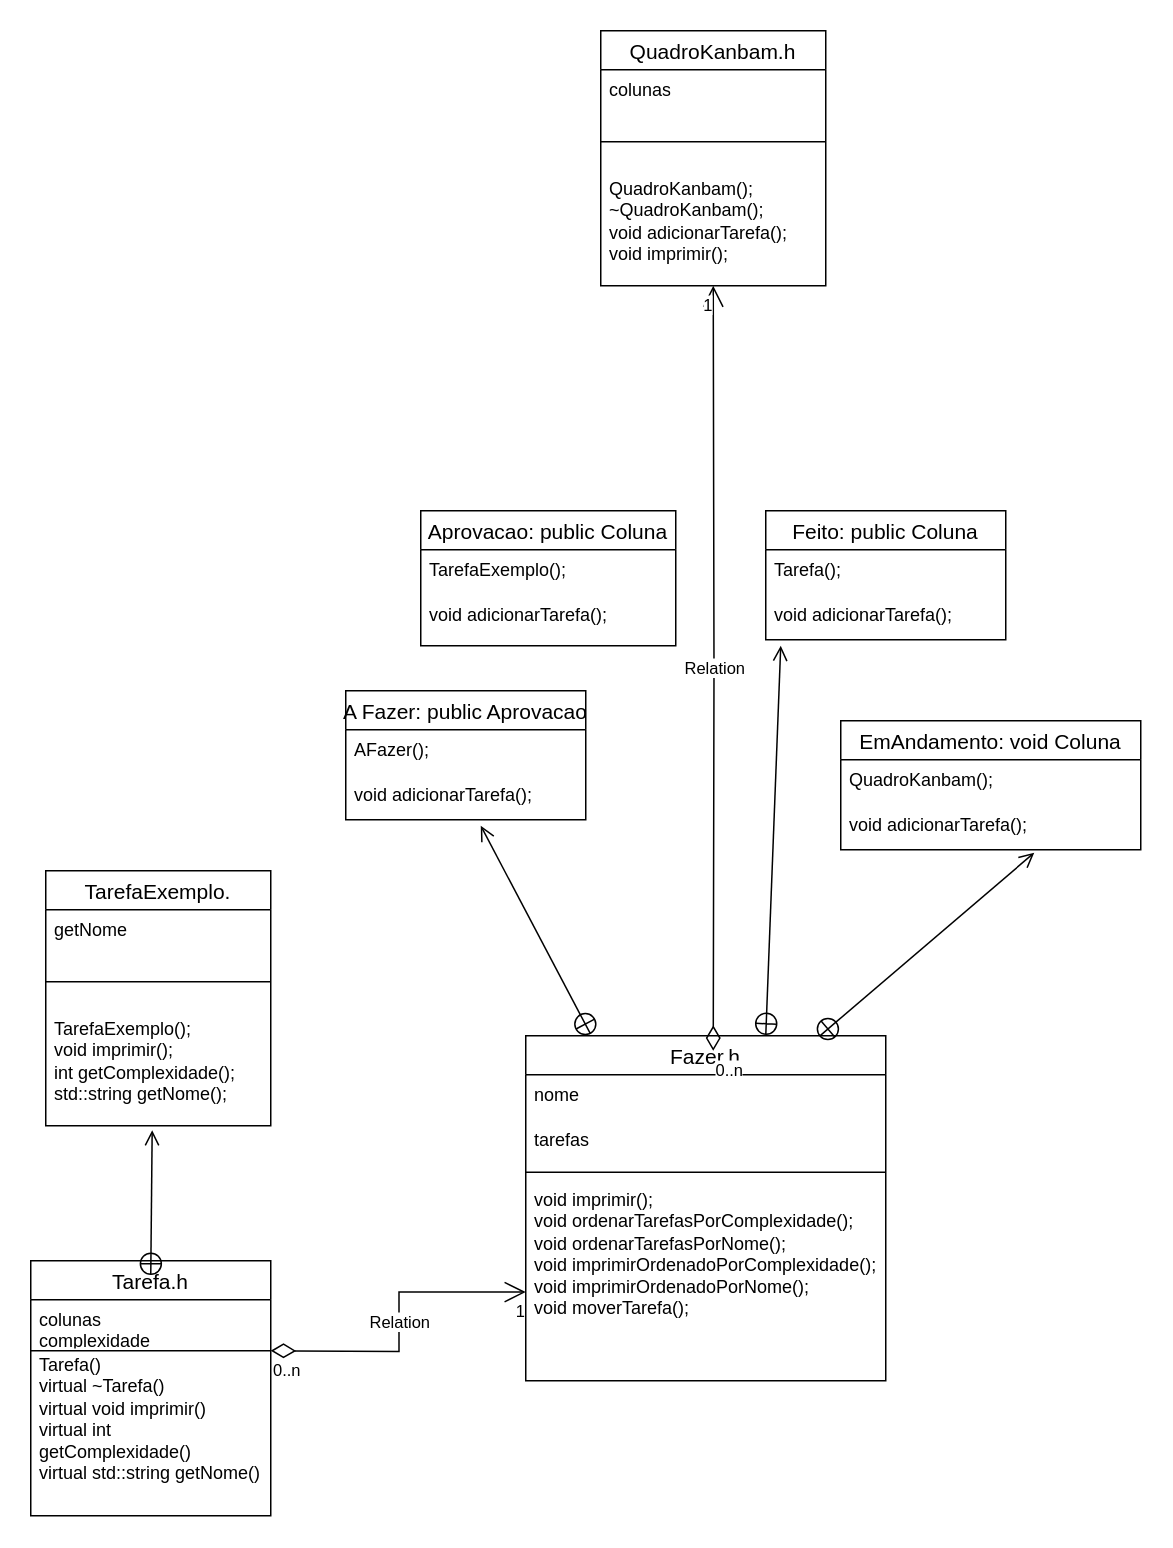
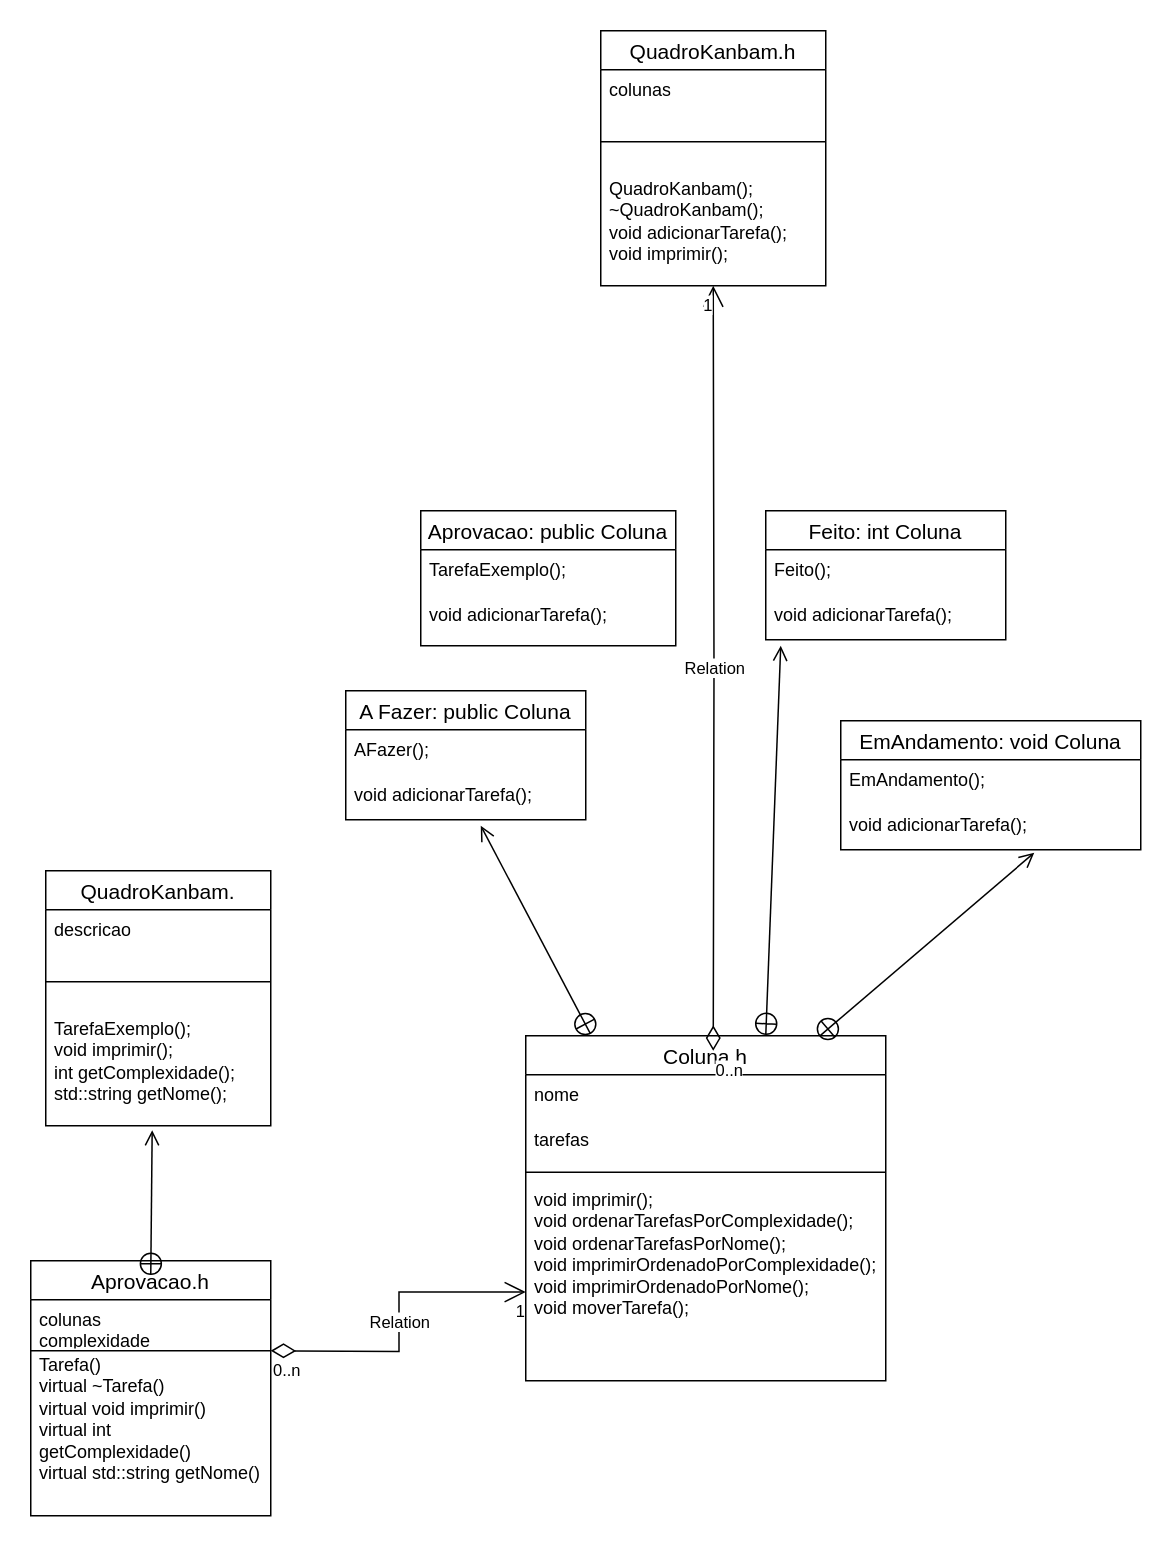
  <mxCell id="0" />
  <mxCell id="1" parent="0" />
- <mxCell id="2" value="Tarefa.h" style="swimlane;fontStyle=0;childLayout=stackLayout;horizontal=1;startSize=26;horizontalStack=0;resizeParent=1;resizeParentMax=0;resizeLast=0;collapsible=1;marginBottom=0;align=center;fontSize=14;" parent="1" vertex="1"><mxGeometry x="20" y="840" width="160" height="170" as="geometry" /></mxCell>
+ <mxCell id="2" value="Aprovacao.h" style="swimlane;fontStyle=0;childLayout=stackLayout;horizontal=1;startSize=26;horizontalStack=0;resizeParent=1;resizeParentMax=0;resizeLast=0;collapsible=1;marginBottom=0;align=center;fontSize=14;" parent="1" vertex="1"><mxGeometry x="20" y="840" width="160" height="170" as="geometry" /></mxCell>
  <mxCell id="3" value="&lt;div&gt;colunas&lt;/div&gt;&lt;div&gt;complexidade&lt;br&gt;&lt;/div&gt;&lt;div&gt;&lt;br&gt;&lt;/div&gt;&lt;div&gt;&lt;br&gt;&lt;/div&gt;&lt;div&gt;&lt;br&gt;&lt;/div&gt;&lt;div&gt;&lt;br&gt;&lt;/div&gt;" style="text;strokeColor=none;fillColor=none;spacingLeft=4;spacingRight=4;overflow=hidden;rotatable=0;points=[[0,0.5],[1,0.5]];portConstraint=eastwest;fontSize=12;whiteSpace=wrap;html=1;" parent="2" vertex="1"><mxGeometry y="26" width="160" height="30" as="geometry" /></mxCell>
  <mxCell id="4" value="&lt;div&gt;Tarefa()&lt;/div&gt;&lt;div&gt;virtual ~Tarefa()&lt;/div&gt;&lt;div&gt;virtual void imprimir()&lt;/div&gt;&lt;div&gt;virtual int getComplexidade()&lt;/div&gt;&lt;div&gt;virtual std::string getNome()&lt;br&gt;&lt;/div&gt;" style="text;strokeColor=none;fillColor=none;spacingLeft=4;spacingRight=4;overflow=hidden;rotatable=0;points=[[0,0.5],[1,0.5]];portConstraint=eastwest;fontSize=12;whiteSpace=wrap;html=1;" parent="2" vertex="1"><mxGeometry y="56" width="160" height="114" as="geometry" /></mxCell>
  <mxCell id="5" value="" style="endArrow=none;html=1;rounded=0;" parent="1" edge="1"><mxGeometry relative="1" as="geometry"><mxPoint x="20" y="900" as="sourcePoint" /><mxPoint x="180" y="900" as="targetPoint" /></mxGeometry></mxCell>
- <mxCell id="6" value="Fazer.h" style="swimlane;fontStyle=0;childLayout=stackLayout;horizontal=1;startSize=26;horizontalStack=0;resizeParent=1;resizeParentMax=0;resizeLast=0;collapsible=1;marginBottom=0;align=center;fontSize=14;" parent="1" vertex="1"><mxGeometry x="350" y="690" width="240" height="230" as="geometry" /></mxCell>
+ <mxCell id="6" value="Coluna.h" style="swimlane;fontStyle=0;childLayout=stackLayout;horizontal=1;startSize=26;horizontalStack=0;resizeParent=1;resizeParentMax=0;resizeLast=0;collapsible=1;marginBottom=0;align=center;fontSize=14;" parent="1" vertex="1"><mxGeometry x="350" y="690" width="240" height="230" as="geometry" /></mxCell>
  <mxCell id="7" value="nome" style="text;strokeColor=none;fillColor=none;spacingLeft=4;spacingRight=4;overflow=hidden;rotatable=0;points=[[0,0.5],[1,0.5]];portConstraint=eastwest;fontSize=12;whiteSpace=wrap;html=1;" parent="6" vertex="1"><mxGeometry y="26" width="240" height="30" as="geometry" /></mxCell>
  <mxCell id="8" value="tarefas" style="text;strokeColor=none;fillColor=none;spacingLeft=4;spacingRight=4;overflow=hidden;rotatable=0;points=[[0,0.5],[1,0.5]];portConstraint=eastwest;fontSize=12;whiteSpace=wrap;html=1;" parent="6" vertex="1"><mxGeometry y="56" width="240" height="30" as="geometry" /></mxCell>
  <mxCell id="9" value="" style="line;strokeWidth=1;rotatable=0;dashed=0;labelPosition=right;align=left;verticalAlign=middle;spacingTop=0;spacingLeft=6;points=[];portConstraint=eastwest;" parent="6" vertex="1"><mxGeometry y="86" width="240" height="10" as="geometry" /></mxCell>
  <mxCell id="10" value="void imprimir();&lt;br&gt;void ordenarTarefasPorComplexidade();&lt;br&gt;void ordenarTarefasPorNome();&lt;br&gt;void imprimirOrdenadoPorComplexidade();&lt;br&gt;void imprimirOrdenadoPorNome();&lt;br&gt;void moverTarefa();&lt;br&gt;" style="text;strokeColor=none;fillColor=none;spacingLeft=4;spacingRight=4;overflow=hidden;rotatable=0;points=[[0,0.5],[1,0.5]];portConstraint=eastwest;fontSize=12;whiteSpace=wrap;html=1;" parent="6" vertex="1"><mxGeometry y="96" width="240" height="134" as="geometry" /></mxCell>
- <mxCell id="11" value="TarefaExemplo." style="swimlane;fontStyle=0;childLayout=stackLayout;horizontal=1;startSize=26;horizontalStack=0;resizeParent=1;resizeParentMax=0;resizeLast=0;collapsible=1;marginBottom=0;align=center;fontSize=14;" vertex="1" parent="1"><mxGeometry x="30" y="580" width="150" height="170" as="geometry" /></mxCell>
- <mxCell id="12" value="getNome" style="text;strokeColor=none;fillColor=none;spacingLeft=4;spacingRight=4;overflow=hidden;rotatable=0;points=[[0,0.5],[1,0.5]];portConstraint=eastwest;fontSize=12;whiteSpace=wrap;html=1;" vertex="1" parent="11"><mxGeometry y="26" width="150" height="30" as="geometry" /></mxCell>
+ <mxCell id="11" value="QuadroKanbam." style="swimlane;fontStyle=0;childLayout=stackLayout;horizontal=1;startSize=26;horizontalStack=0;resizeParent=1;resizeParentMax=0;resizeLast=0;collapsible=1;marginBottom=0;align=center;fontSize=14;" vertex="1" parent="1"><mxGeometry x="30" y="580" width="150" height="170" as="geometry" /></mxCell>
+ <mxCell id="12" value="descricao" style="text;strokeColor=none;fillColor=none;spacingLeft=4;spacingRight=4;overflow=hidden;rotatable=0;points=[[0,0.5],[1,0.5]];portConstraint=eastwest;fontSize=12;whiteSpace=wrap;html=1;" vertex="1" parent="11"><mxGeometry y="26" width="150" height="30" as="geometry" /></mxCell>
  <mxCell id="13" value="" style="line;strokeWidth=1;rotatable=0;dashed=0;labelPosition=right;align=left;verticalAlign=middle;spacingTop=0;spacingLeft=6;points=[];portConstraint=eastwest;" vertex="1" parent="11"><mxGeometry y="56" width="150" height="36" as="geometry" /></mxCell>
  <mxCell id="14" value="TarefaExemplo();&lt;br&gt;void imprimir();&lt;br&gt;int getComplexidade();&lt;br&gt;std::string getNome();" style="text;strokeColor=none;fillColor=none;spacingLeft=4;spacingRight=4;overflow=hidden;rotatable=0;points=[[0,0.5],[1,0.5]];portConstraint=eastwest;fontSize=12;whiteSpace=wrap;html=1;" vertex="1" parent="11"><mxGeometry y="92" width="150" height="78" as="geometry" /></mxCell>
- <mxCell id="15" value="A Fazer: public Aprovacao" style="swimlane;fontStyle=0;childLayout=stackLayout;horizontal=1;startSize=26;horizontalStack=0;resizeParent=1;resizeParentMax=0;resizeLast=0;collapsible=1;marginBottom=0;align=center;fontSize=14;" vertex="1" parent="1"><mxGeometry x="230" y="460" width="160" height="86" as="geometry" /></mxCell>
+ <mxCell id="15" value="A Fazer: public Coluna" style="swimlane;fontStyle=0;childLayout=stackLayout;horizontal=1;startSize=26;horizontalStack=0;resizeParent=1;resizeParentMax=0;resizeLast=0;collapsible=1;marginBottom=0;align=center;fontSize=14;" vertex="1" parent="1"><mxGeometry x="230" y="460" width="160" height="86" as="geometry" /></mxCell>
  <mxCell id="16" value="AFazer();" style="text;strokeColor=none;fillColor=none;spacingLeft=4;spacingRight=4;overflow=hidden;rotatable=0;points=[[0,0.5],[1,0.5]];portConstraint=eastwest;fontSize=12;whiteSpace=wrap;html=1;" vertex="1" parent="15"><mxGeometry y="26" width="160" height="30" as="geometry" /></mxCell>
  <mxCell id="17" value="void adicionarTarefa(); " style="text;strokeColor=none;fillColor=none;spacingLeft=4;spacingRight=4;overflow=hidden;rotatable=0;points=[[0,0.5],[1,0.5]];portConstraint=eastwest;fontSize=12;whiteSpace=wrap;html=1;" vertex="1" parent="15"><mxGeometry y="56" width="160" height="30" as="geometry" /></mxCell>
  <mxCell id="18" value="EmAndamento: void Coluna" style="swimlane;fontStyle=0;childLayout=stackLayout;horizontal=1;startSize=26;horizontalStack=0;resizeParent=1;resizeParentMax=0;resizeLast=0;collapsible=1;marginBottom=0;align=center;fontSize=14;" vertex="1" parent="1"><mxGeometry x="560" y="480" width="200" height="86" as="geometry" /></mxCell>
- <mxCell id="19" value="QuadroKanbam();" style="text;strokeColor=none;fillColor=none;spacingLeft=4;spacingRight=4;overflow=hidden;rotatable=0;points=[[0,0.5],[1,0.5]];portConstraint=eastwest;fontSize=12;whiteSpace=wrap;html=1;" vertex="1" parent="18"><mxGeometry y="26" width="200" height="30" as="geometry" /></mxCell>
+ <mxCell id="19" value="EmAndamento();" style="text;strokeColor=none;fillColor=none;spacingLeft=4;spacingRight=4;overflow=hidden;rotatable=0;points=[[0,0.5],[1,0.5]];portConstraint=eastwest;fontSize=12;whiteSpace=wrap;html=1;" vertex="1" parent="18"><mxGeometry y="26" width="200" height="30" as="geometry" /></mxCell>
  <mxCell id="20" value="void adicionarTarefa(); " style="text;strokeColor=none;fillColor=none;spacingLeft=4;spacingRight=4;overflow=hidden;rotatable=0;points=[[0,0.5],[1,0.5]];portConstraint=eastwest;fontSize=12;whiteSpace=wrap;html=1;" vertex="1" parent="18"><mxGeometry y="56" width="200" height="30" as="geometry" /></mxCell>
  <mxCell id="21" value="Aprovacao: public Coluna" style="swimlane;fontStyle=0;childLayout=stackLayout;horizontal=1;startSize=26;horizontalStack=0;resizeParent=1;resizeParentMax=0;resizeLast=0;collapsible=1;marginBottom=0;align=center;fontSize=14;" vertex="1" parent="1"><mxGeometry x="280" y="340" width="170" height="90" as="geometry" /></mxCell>
  <mxCell id="22" value="TarefaExemplo();" style="text;strokeColor=none;fillColor=none;spacingLeft=4;spacingRight=4;overflow=hidden;rotatable=0;points=[[0,0.5],[1,0.5]];portConstraint=eastwest;fontSize=12;whiteSpace=wrap;html=1;" vertex="1" parent="21"><mxGeometry y="26" width="170" height="30" as="geometry" /></mxCell>
  <mxCell id="23" value="void adicionarTarefa(); " style="text;strokeColor=none;fillColor=none;spacingLeft=4;spacingRight=4;overflow=hidden;rotatable=0;points=[[0,0.5],[1,0.5]];portConstraint=eastwest;fontSize=12;whiteSpace=wrap;html=1;" vertex="1" parent="21"><mxGeometry y="56" width="170" height="34" as="geometry" /></mxCell>
- <mxCell id="24" value="Feito: public Coluna" style="swimlane;fontStyle=0;childLayout=stackLayout;horizontal=1;startSize=26;horizontalStack=0;resizeParent=1;resizeParentMax=0;resizeLast=0;collapsible=1;marginBottom=0;align=center;fontSize=14;" vertex="1" parent="1"><mxGeometry x="510" y="340" width="160" height="86" as="geometry" /></mxCell>
- <mxCell id="25" value="Tarefa();" style="text;strokeColor=none;fillColor=none;spacingLeft=4;spacingRight=4;overflow=hidden;rotatable=0;points=[[0,0.5],[1,0.5]];portConstraint=eastwest;fontSize=12;whiteSpace=wrap;html=1;" vertex="1" parent="24"><mxGeometry y="26" width="160" height="30" as="geometry" /></mxCell>
+ <mxCell id="24" value="Feito: int Coluna" style="swimlane;fontStyle=0;childLayout=stackLayout;horizontal=1;startSize=26;horizontalStack=0;resizeParent=1;resizeParentMax=0;resizeLast=0;collapsible=1;marginBottom=0;align=center;fontSize=14;" vertex="1" parent="1"><mxGeometry x="510" y="340" width="160" height="86" as="geometry" /></mxCell>
+ <mxCell id="25" value="Feito();" style="text;strokeColor=none;fillColor=none;spacingLeft=4;spacingRight=4;overflow=hidden;rotatable=0;points=[[0,0.5],[1,0.5]];portConstraint=eastwest;fontSize=12;whiteSpace=wrap;html=1;" vertex="1" parent="24"><mxGeometry y="26" width="160" height="30" as="geometry" /></mxCell>
  <mxCell id="26" value="void adicionarTarefa(); " style="text;strokeColor=none;fillColor=none;spacingLeft=4;spacingRight=4;overflow=hidden;rotatable=0;points=[[0,0.5],[1,0.5]];portConstraint=eastwest;fontSize=12;whiteSpace=wrap;html=1;" vertex="1" parent="24"><mxGeometry y="56" width="160" height="30" as="geometry" /></mxCell>
  <mxCell id="27" value="QuadroKanbam.h" style="swimlane;fontStyle=0;childLayout=stackLayout;horizontal=1;startSize=26;horizontalStack=0;resizeParent=1;resizeParentMax=0;resizeLast=0;collapsible=1;marginBottom=0;align=center;fontSize=14;" vertex="1" parent="1"><mxGeometry x="400" y="20" width="150" height="170" as="geometry" /></mxCell>
  <mxCell id="28" value="colunas" style="text;strokeColor=none;fillColor=none;spacingLeft=4;spacingRight=4;overflow=hidden;rotatable=0;points=[[0,0.5],[1,0.5]];portConstraint=eastwest;fontSize=12;whiteSpace=wrap;html=1;" vertex="1" parent="27"><mxGeometry y="26" width="150" height="30" as="geometry" /></mxCell>
  <mxCell id="29" value="" style="line;strokeWidth=1;rotatable=0;dashed=0;labelPosition=right;align=left;verticalAlign=middle;spacingTop=0;spacingLeft=6;points=[];portConstraint=eastwest;" vertex="1" parent="27"><mxGeometry y="56" width="150" height="36" as="geometry" /></mxCell>
  <mxCell id="30" value="&lt;div&gt;QuadroKanbam();&lt;/div&gt;&lt;div&gt;~QuadroKanbam();&lt;/div&gt;&lt;div&gt;void adicionarTarefa();&lt;/div&gt;&lt;div&gt;void imprimir();&lt;br&gt;&lt;/div&gt;" style="text;strokeColor=none;fillColor=none;spacingLeft=4;spacingRight=4;overflow=hidden;rotatable=0;points=[[0,0.5],[1,0.5]];portConstraint=eastwest;fontSize=12;whiteSpace=wrap;html=1;" vertex="1" parent="27"><mxGeometry y="92" width="150" height="78" as="geometry" /></mxCell>
  <mxCell id="31" value="" style="endArrow=open;startArrow=circlePlus;endFill=0;startFill=0;endSize=8;html=1;rounded=0;entryX=0.473;entryY=1.038;entryDx=0;entryDy=0;entryPerimeter=0;" edge="1" parent="1" target="14"><mxGeometry width="160" relative="1" as="geometry"><mxPoint x="100" y="850" as="sourcePoint" /><mxPoint x="250" y="839.5" as="targetPoint" /></mxGeometry></mxCell>
  <mxCell id="32" value="" style="endArrow=open;startArrow=circlePlus;endFill=0;startFill=0;endSize=8;html=1;rounded=0;exitX=0.181;exitY=-0.003;exitDx=0;exitDy=0;exitPerimeter=0;" edge="1" parent="1" source="6"><mxGeometry width="160" relative="1" as="geometry"><mxPoint x="290" y="590" as="sourcePoint" /><mxPoint x="320" y="550" as="targetPoint" /></mxGeometry></mxCell>
  <mxCell id="33" value="" style="endArrow=open;startArrow=circlePlus;endFill=0;startFill=0;endSize=8;html=1;rounded=0;exitX=0.814;exitY=0.003;exitDx=0;exitDy=0;exitPerimeter=0;entryX=0.645;entryY=1.067;entryDx=0;entryDy=0;entryPerimeter=0;" edge="1" parent="1" source="6" target="20"><mxGeometry width="160" relative="1" as="geometry"><mxPoint x="290" y="590" as="sourcePoint" /><mxPoint x="450" y="590" as="targetPoint" /></mxGeometry></mxCell>
  <mxCell id="34" value="" style="endArrow=open;startArrow=circlePlus;endFill=0;startFill=0;endSize=8;html=1;rounded=0;" edge="1" parent="1"><mxGeometry width="160" relative="1" as="geometry"><mxPoint x="510" y="690" as="sourcePoint" /><mxPoint x="520" y="430" as="targetPoint" /></mxGeometry></mxCell>
  <mxCell id="35" value="Relation" style="endArrow=open;html=1;endSize=12;startArrow=diamondThin;startSize=14;startFill=0;edgeStyle=orthogonalEdgeStyle;rounded=0;entryX=0;entryY=0.559;entryDx=0;entryDy=0;entryPerimeter=0;" edge="1" parent="1" target="10"><mxGeometry relative="1" as="geometry"><mxPoint x="180" y="900" as="sourcePoint" /><mxPoint x="340" y="900" as="targetPoint" /></mxGeometry></mxCell>
  <mxCell id="36" value="0..n" style="edgeLabel;resizable=0;html=1;align=left;verticalAlign=top;" connectable="0" vertex="1" parent="35"><mxGeometry x="-1" relative="1" as="geometry" /></mxCell>
  <mxCell id="37" value="1" style="edgeLabel;resizable=0;html=1;align=right;verticalAlign=top;" connectable="0" vertex="1" parent="35"><mxGeometry x="1" relative="1" as="geometry" /></mxCell>
  <mxCell id="38" value="Relation" style="endArrow=open;html=1;endSize=12;startArrow=diamondThin;startSize=14;startFill=0;edgeStyle=orthogonalEdgeStyle;rounded=0;entryX=0.5;entryY=1;entryDx=0;entryDy=0;" edge="1" parent="1" target="27"><mxGeometry relative="1" as="geometry"><mxPoint x="475" y="700" as="sourcePoint" /><mxPoint x="474.5" y="500" as="targetPoint" /></mxGeometry></mxCell>
  <mxCell id="39" value="0..n" style="edgeLabel;resizable=0;html=1;align=left;verticalAlign=top;" connectable="0" vertex="1" parent="38"><mxGeometry x="-1" relative="1" as="geometry" /></mxCell>
  <mxCell id="40" value="1" style="edgeLabel;resizable=0;html=1;align=right;verticalAlign=top;" connectable="0" vertex="1" parent="38"><mxGeometry x="1" relative="1" as="geometry" /></mxCell>
